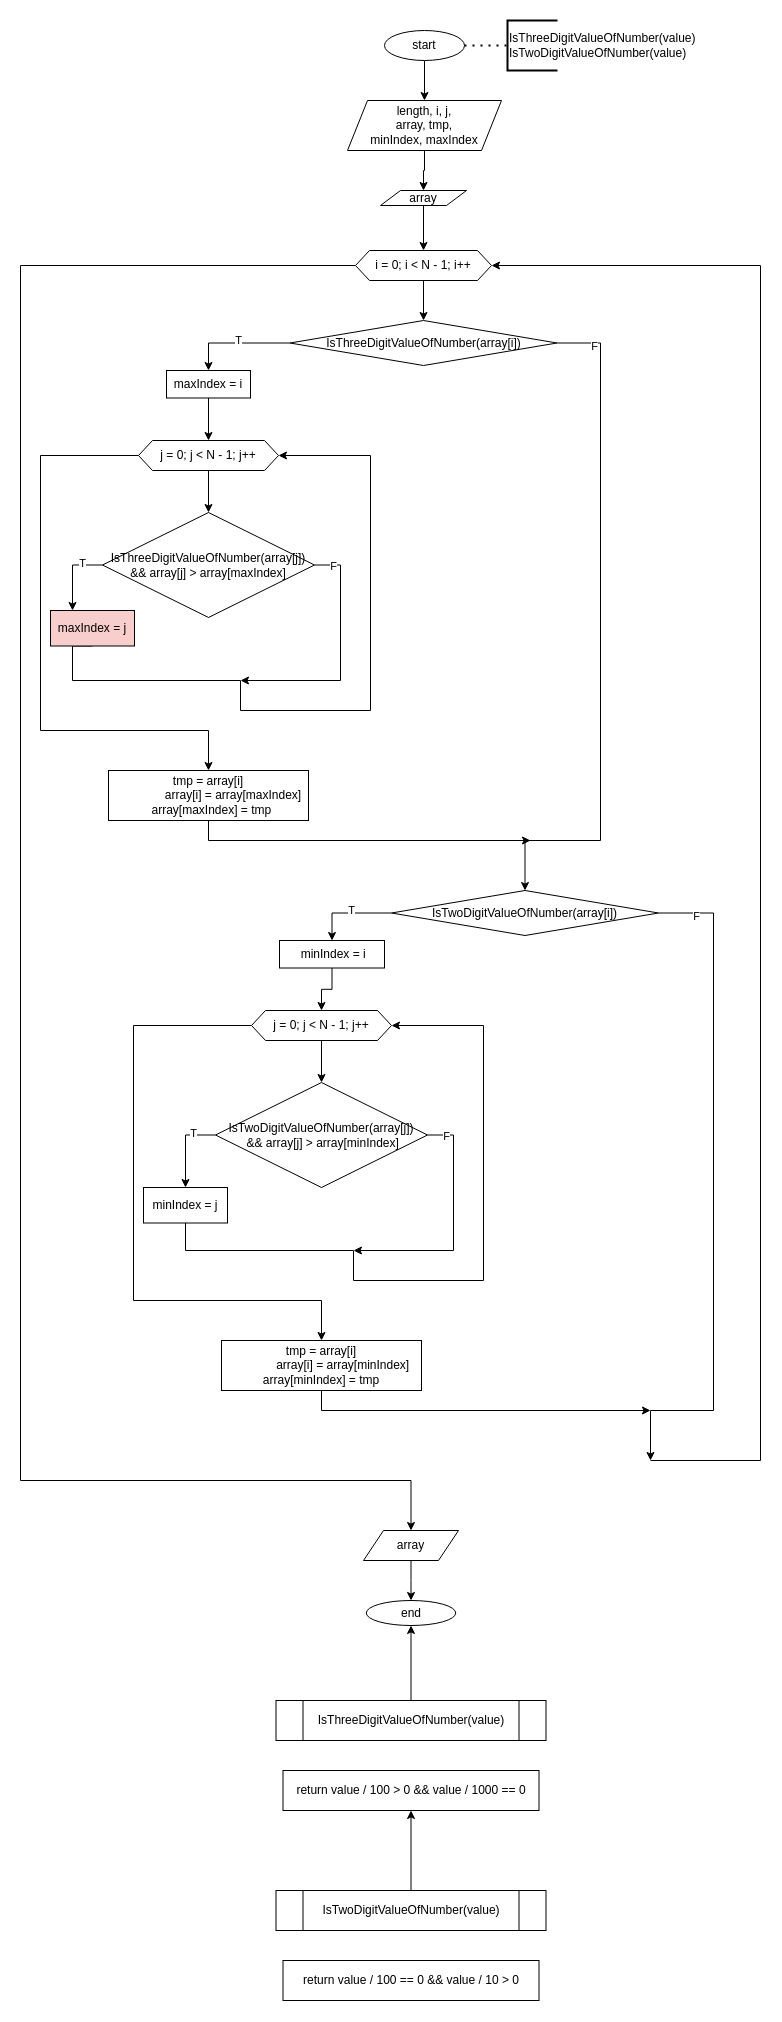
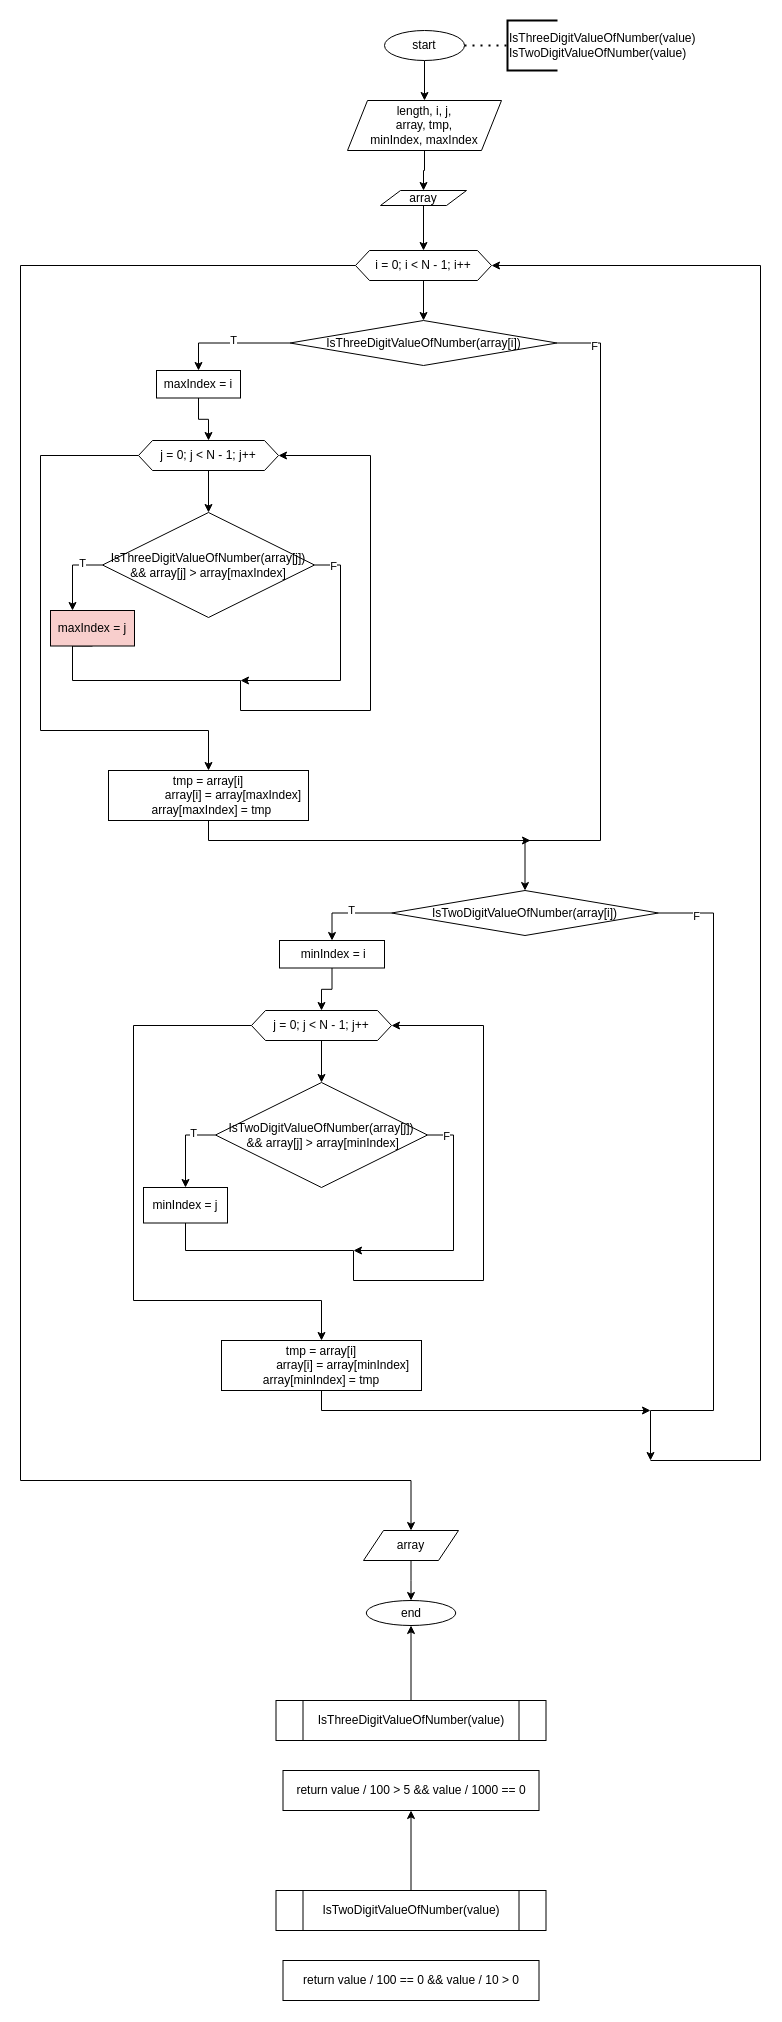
  <mxCell id="0" />
  <mxCell id="1" parent="0" />
  <mxCell id="2" value="" style="edgeStyle=orthogonalEdgeStyle;rounded=0;orthogonalLoop=1;jettySize=auto;html=1;" parent="1" source="3" target="5" edge="1"><mxGeometry relative="1" as="geometry" /></mxCell>
  <mxCell id="3" value="start" style="ellipse;whiteSpace=wrap;html=1;" parent="1" vertex="1"><mxGeometry x="384" y="30" width="80" height="30" as="geometry" /></mxCell>
  <mxCell id="4" value="" style="edgeStyle=orthogonalEdgeStyle;rounded=0;orthogonalLoop=1;jettySize=auto;html=1;" edge="1" parent="1" source="5" target="15"><mxGeometry relative="1" as="geometry" /></mxCell>
  <mxCell id="5" value="length, i, j,&lt;br&gt;array, tmp,&lt;br&gt;minIndex, maxIndex" style="shape=parallelogram;perimeter=parallelogramPerimeter;whiteSpace=wrap;html=1;fixedSize=1;" parent="1" vertex="1"><mxGeometry x="347" y="100" width="154" height="50" as="geometry" /></mxCell>
  <mxCell id="6" value="" style="edgeStyle=orthogonalEdgeStyle;rounded=0;orthogonalLoop=1;jettySize=auto;html=1;" edge="1" parent="1" source="8" target="20"><mxGeometry relative="1" as="geometry" /></mxCell>
  <mxCell id="7" style="edgeStyle=orthogonalEdgeStyle;rounded=0;orthogonalLoop=1;jettySize=auto;html=1;exitX=0;exitY=0.5;exitDx=0;exitDy=0;entryX=0.5;entryY=0;entryDx=0;entryDy=0;" edge="1" parent="1" source="8" target="53"><mxGeometry relative="1" as="geometry"><mxPoint x="420" y="1520" as="targetPoint" /><Array as="points"><mxPoint x="20" y="265" /><mxPoint x="20" y="1480" /><mxPoint x="411" y="1480" /><mxPoint x="411" y="1530" /></Array></mxGeometry></mxCell>
  <mxCell id="8" value="i = 0; i &amp;lt; N - 1; i++" style="shape=hexagon;perimeter=hexagonPerimeter2;whiteSpace=wrap;html=1;fixedSize=1;size=14;" parent="1" vertex="1"><mxGeometry x="355" y="250" width="136" height="30" as="geometry" /></mxCell>
  <mxCell id="9" value="" style="edgeStyle=orthogonalEdgeStyle;rounded=0;orthogonalLoop=1;jettySize=auto;html=1;" edge="1" parent="1" source="11" target="27"><mxGeometry relative="1" as="geometry" /></mxCell>
  <mxCell id="10" style="edgeStyle=orthogonalEdgeStyle;rounded=0;orthogonalLoop=1;jettySize=auto;html=1;exitX=0;exitY=0.5;exitDx=0;exitDy=0;entryX=0.5;entryY=0;entryDx=0;entryDy=0;" edge="1" parent="1" source="11" target="31"><mxGeometry relative="1" as="geometry"><mxPoint x="208" y="790" as="targetPoint" /><Array as="points"><mxPoint x="40" y="455" /><mxPoint x="40" y="730" /><mxPoint x="208" y="730" /></Array></mxGeometry></mxCell>
  <mxCell id="11" value="j = 0; j &amp;lt; N - 1; j++" style="shape=hexagon;perimeter=hexagonPerimeter2;whiteSpace=wrap;html=1;fixedSize=1;size=14;" parent="1" vertex="1"><mxGeometry x="138" y="440" width="140" height="30" as="geometry" /></mxCell>
  <mxCell id="12" value="" style="endArrow=none;dashed=1;html=1;dashPattern=1 3;strokeWidth=2;rounded=0;exitX=1;exitY=0.5;exitDx=0;exitDy=0;" edge="1" parent="1" source="3"><mxGeometry width="50" height="50" relative="1" as="geometry"><mxPoint x="470" y="170" as="sourcePoint" /><mxPoint x="510" y="45" as="targetPoint" /></mxGeometry></mxCell>
  <mxCell id="13" value="IsThreeDigitValueOfNumber(value)&lt;br&gt;IsTwoDigitValueOfNumber(value)" style="strokeWidth=2;html=1;shape=mxgraph.flowchart.annotation_1;align=left;pointerEvents=1;" vertex="1" parent="1"><mxGeometry x="507" y="20" width="50" height="50" as="geometry" /></mxCell>
  <mxCell id="14" value="" style="edgeStyle=orthogonalEdgeStyle;rounded=0;orthogonalLoop=1;jettySize=auto;html=1;" edge="1" parent="1" source="15" target="8"><mxGeometry relative="1" as="geometry" /></mxCell>
  <mxCell id="15" value="array" style="shape=parallelogram;perimeter=parallelogramPerimeter;whiteSpace=wrap;html=1;fixedSize=1;" vertex="1" parent="1"><mxGeometry x="380" y="190" width="86" height="15" as="geometry" /></mxCell>
  <mxCell id="16" value="" style="edgeStyle=orthogonalEdgeStyle;rounded=0;orthogonalLoop=1;jettySize=auto;html=1;" edge="1" parent="1" source="20" target="22"><mxGeometry relative="1" as="geometry" /></mxCell>
  <mxCell id="17" value="T" style="edgeLabel;html=1;align=center;verticalAlign=middle;resizable=0;points=[];" vertex="1" connectable="0" parent="16"><mxGeometry x="-0.05" y="-3" relative="1" as="geometry"><mxPoint as="offset" /></mxGeometry></mxCell>
  <mxCell id="18" style="edgeStyle=orthogonalEdgeStyle;rounded=0;orthogonalLoop=1;jettySize=auto;html=1;exitX=1;exitY=0.5;exitDx=0;exitDy=0;entryX=0.5;entryY=0;entryDx=0;entryDy=0;" edge="1" parent="1" source="20" target="39"><mxGeometry relative="1" as="geometry"><mxPoint x="530" y="890" as="targetPoint" /><Array as="points"><mxPoint x="600" y="343" /><mxPoint x="600" y="840" /><mxPoint x="525" y="840" /><mxPoint x="525" y="890" /></Array></mxGeometry></mxCell>
  <mxCell id="19" value="F" style="edgeLabel;html=1;align=center;verticalAlign=middle;resizable=0;points=[];" vertex="1" connectable="0" parent="18"><mxGeometry x="-0.889" y="-3" relative="1" as="geometry"><mxPoint as="offset" /></mxGeometry></mxCell>
  <mxCell id="20" value="IsThreeDigitValueOfNumber(array[i])" style="rhombus;whiteSpace=wrap;html=1;" vertex="1" parent="1"><mxGeometry x="289.5" y="320" width="267" height="45" as="geometry" /></mxCell>
  <mxCell id="21" value="" style="edgeStyle=orthogonalEdgeStyle;rounded=0;orthogonalLoop=1;jettySize=auto;html=1;" edge="1" parent="1" source="22" target="11"><mxGeometry relative="1" as="geometry" /></mxCell>
- <mxCell id="22" value="maxIndex = i" style="whiteSpace=wrap;html=1;" vertex="1" parent="1"><mxGeometry x="166" y="370" width="84" height="27.5" as="geometry" /></mxCell>
+ <mxCell id="22" value="maxIndex = i" style="whiteSpace=wrap;html=1;" vertex="1" parent="1"><mxGeometry x="156" y="370" width="84" height="27.5" as="geometry" /></mxCell>
  <mxCell id="23" value="" style="edgeStyle=orthogonalEdgeStyle;rounded=0;orthogonalLoop=1;jettySize=auto;html=1;exitX=0;exitY=0.5;exitDx=0;exitDy=0;" edge="1" parent="1" source="27" target="29"><mxGeometry relative="1" as="geometry"><Array as="points"><mxPoint x="72" y="565" /></Array></mxGeometry></mxCell>
  <mxCell id="24" value="T" style="edgeLabel;html=1;align=center;verticalAlign=middle;resizable=0;points=[];" vertex="1" connectable="0" parent="23"><mxGeometry x="-0.449" y="-2" relative="1" as="geometry"><mxPoint as="offset" /></mxGeometry></mxCell>
  <mxCell id="25" style="edgeStyle=orthogonalEdgeStyle;rounded=0;orthogonalLoop=1;jettySize=auto;html=1;exitX=1;exitY=0.5;exitDx=0;exitDy=0;" edge="1" parent="1" source="27"><mxGeometry relative="1" as="geometry"><mxPoint x="240" y="680" as="targetPoint" /><Array as="points"><mxPoint x="340" y="565" /><mxPoint x="340" y="680" /></Array></mxGeometry></mxCell>
  <mxCell id="26" value="F" style="edgeLabel;html=1;align=center;verticalAlign=middle;resizable=0;points=[];" vertex="1" connectable="0" parent="25"><mxGeometry x="-0.851" y="-1" relative="1" as="geometry"><mxPoint as="offset" /></mxGeometry></mxCell>
  <mxCell id="27" value="IsThreeDigitValueOfNumber(array[j]) &amp;amp;&amp;amp; array[j] &amp;gt; array[maxIndex]" style="rhombus;whiteSpace=wrap;html=1;" vertex="1" parent="1"><mxGeometry x="102" y="512" width="212" height="105" as="geometry" /></mxCell>
  <mxCell id="28" style="edgeStyle=orthogonalEdgeStyle;rounded=0;orthogonalLoop=1;jettySize=auto;html=1;exitX=0.5;exitY=1;exitDx=0;exitDy=0;entryX=1;entryY=0.5;entryDx=0;entryDy=0;" edge="1" parent="1" source="29" target="11"><mxGeometry relative="1" as="geometry"><mxPoint x="210" y="680" as="targetPoint" /><Array as="points"><mxPoint x="72" y="680" /><mxPoint x="240" y="680" /><mxPoint x="240" y="710" /><mxPoint x="370" y="710" /><mxPoint x="370" y="455" /></Array></mxGeometry></mxCell>
  <mxCell id="29" value="maxIndex = j" style="whiteSpace=wrap;html=1;fillColor=#f8cecc;" vertex="1" parent="1"><mxGeometry x="50" y="610" width="84" height="35.5" as="geometry" /></mxCell>
  <mxCell id="30" style="edgeStyle=orthogonalEdgeStyle;rounded=0;orthogonalLoop=1;jettySize=auto;html=1;exitX=0.5;exitY=1;exitDx=0;exitDy=0;" edge="1" parent="1" source="31"><mxGeometry relative="1" as="geometry"><mxPoint x="530" y="840" as="targetPoint" /><Array as="points"><mxPoint x="208" y="840" /></Array></mxGeometry></mxCell>
  <mxCell id="31" value="&lt;div&gt;tmp = array[i]&lt;/div&gt;&lt;div&gt;&amp;nbsp; &amp;nbsp; &amp;nbsp; &amp;nbsp; &amp;nbsp; &amp;nbsp; &amp;nbsp; &amp;nbsp; array[i] = array[maxIndex]&lt;span&gt;&amp;nbsp; &amp;nbsp; array[maxIndex] = tmp&lt;/span&gt;&lt;/div&gt;" style="rounded=0;whiteSpace=wrap;html=1;" vertex="1" parent="1"><mxGeometry x="108" y="770" width="200" height="50" as="geometry" /></mxCell>
  <mxCell id="32" value="" style="edgeStyle=orthogonalEdgeStyle;rounded=0;orthogonalLoop=1;jettySize=auto;html=1;" edge="1" parent="1" source="34" target="46"><mxGeometry relative="1" as="geometry" /></mxCell>
  <mxCell id="33" style="edgeStyle=orthogonalEdgeStyle;rounded=0;orthogonalLoop=1;jettySize=auto;html=1;exitX=0;exitY=0.5;exitDx=0;exitDy=0;entryX=0.5;entryY=0;entryDx=0;entryDy=0;" edge="1" parent="1" source="34" target="50"><mxGeometry relative="1" as="geometry"><mxPoint x="321" y="1360" as="targetPoint" /><Array as="points"><mxPoint x="133" y="1025" /><mxPoint x="133" y="1300" /><mxPoint x="321" y="1300" /></Array></mxGeometry></mxCell>
  <mxCell id="34" value="j = 0; j &amp;lt; N - 1; j++" style="shape=hexagon;perimeter=hexagonPerimeter2;whiteSpace=wrap;html=1;fixedSize=1;size=14;" vertex="1" parent="1"><mxGeometry x="251" y="1010" width="140" height="30" as="geometry" /></mxCell>
  <mxCell id="35" value="" style="edgeStyle=orthogonalEdgeStyle;rounded=0;orthogonalLoop=1;jettySize=auto;html=1;" edge="1" parent="1" source="39" target="41"><mxGeometry relative="1" as="geometry" /></mxCell>
  <mxCell id="36" value="T" style="edgeLabel;html=1;align=center;verticalAlign=middle;resizable=0;points=[];" vertex="1" connectable="0" parent="35"><mxGeometry x="-0.05" y="-3" relative="1" as="geometry"><mxPoint as="offset" /></mxGeometry></mxCell>
  <mxCell id="37" style="edgeStyle=orthogonalEdgeStyle;rounded=0;orthogonalLoop=1;jettySize=auto;html=1;exitX=1;exitY=0.5;exitDx=0;exitDy=0;" edge="1" parent="1" source="39"><mxGeometry relative="1" as="geometry"><mxPoint x="650" y="1460" as="targetPoint" /><Array as="points"><mxPoint x="713" y="913" /><mxPoint x="713" y="1410" /><mxPoint x="650" y="1410" /><mxPoint x="650" y="1460" /></Array></mxGeometry></mxCell>
  <mxCell id="38" value="F" style="edgeLabel;html=1;align=center;verticalAlign=middle;resizable=0;points=[];" vertex="1" connectable="0" parent="37"><mxGeometry x="-0.889" y="-3" relative="1" as="geometry"><mxPoint as="offset" /></mxGeometry></mxCell>
  <mxCell id="39" value="IsTwoDigitValueOfNumber(array[i])" style="rhombus;whiteSpace=wrap;html=1;" vertex="1" parent="1"><mxGeometry x="391" y="890" width="267" height="45" as="geometry" /></mxCell>
  <mxCell id="40" value="" style="edgeStyle=orthogonalEdgeStyle;rounded=0;orthogonalLoop=1;jettySize=auto;html=1;" edge="1" parent="1" source="41" target="34"><mxGeometry relative="1" as="geometry" /></mxCell>
  <mxCell id="41" value="&amp;nbsp;minIndex = i" style="whiteSpace=wrap;html=1;" vertex="1" parent="1"><mxGeometry x="279" y="940" width="105" height="27.5" as="geometry" /></mxCell>
  <mxCell id="42" value="" style="edgeStyle=orthogonalEdgeStyle;rounded=0;orthogonalLoop=1;jettySize=auto;html=1;exitX=0;exitY=0.5;exitDx=0;exitDy=0;" edge="1" parent="1" source="46" target="48"><mxGeometry relative="1" as="geometry"><Array as="points"><mxPoint x="185" y="1135" /></Array></mxGeometry></mxCell>
  <mxCell id="43" value="T" style="edgeLabel;html=1;align=center;verticalAlign=middle;resizable=0;points=[];" vertex="1" connectable="0" parent="42"><mxGeometry x="-0.449" y="-2" relative="1" as="geometry"><mxPoint as="offset" /></mxGeometry></mxCell>
  <mxCell id="44" style="edgeStyle=orthogonalEdgeStyle;rounded=0;orthogonalLoop=1;jettySize=auto;html=1;exitX=1;exitY=0.5;exitDx=0;exitDy=0;" edge="1" parent="1" source="46"><mxGeometry relative="1" as="geometry"><mxPoint x="353" y="1250" as="targetPoint" /><Array as="points"><mxPoint x="453" y="1135" /><mxPoint x="453" y="1250" /></Array></mxGeometry></mxCell>
  <mxCell id="45" value="F" style="edgeLabel;html=1;align=center;verticalAlign=middle;resizable=0;points=[];" vertex="1" connectable="0" parent="44"><mxGeometry x="-0.851" y="-1" relative="1" as="geometry"><mxPoint as="offset" /></mxGeometry></mxCell>
  <mxCell id="46" value="IsTwoDigitValueOfNumber(array[j])&lt;br&gt;&amp;nbsp;&amp;amp;&amp;amp; array[j] &amp;gt; array[minIndex]" style="rhombus;whiteSpace=wrap;html=1;" vertex="1" parent="1"><mxGeometry x="215" y="1082" width="212" height="105" as="geometry" /></mxCell>
  <mxCell id="47" style="edgeStyle=orthogonalEdgeStyle;rounded=0;orthogonalLoop=1;jettySize=auto;html=1;exitX=0.5;exitY=1;exitDx=0;exitDy=0;entryX=1;entryY=0.5;entryDx=0;entryDy=0;" edge="1" parent="1" source="48" target="34"><mxGeometry relative="1" as="geometry"><mxPoint x="323" y="1250" as="targetPoint" /><Array as="points"><mxPoint x="185" y="1250" /><mxPoint x="353" y="1250" /><mxPoint x="353" y="1280" /><mxPoint x="483" y="1280" /><mxPoint x="483" y="1025" /></Array></mxGeometry></mxCell>
  <mxCell id="48" value="minIndex = j" style="whiteSpace=wrap;html=1;" vertex="1" parent="1"><mxGeometry x="143" y="1187" width="84" height="35.5" as="geometry" /></mxCell>
  <mxCell id="49" style="edgeStyle=orthogonalEdgeStyle;rounded=0;orthogonalLoop=1;jettySize=auto;html=1;exitX=0.5;exitY=1;exitDx=0;exitDy=0;" edge="1" parent="1" source="50"><mxGeometry relative="1" as="geometry"><mxPoint x="650" y="1410" as="targetPoint" /><Array as="points"><mxPoint x="321" y="1410" /></Array></mxGeometry></mxCell>
  <mxCell id="50" value="&lt;div&gt;tmp = array[i]&lt;/div&gt;&lt;div&gt;&amp;nbsp; &amp;nbsp; &amp;nbsp; &amp;nbsp; &amp;nbsp; &amp;nbsp; &amp;nbsp; &amp;nbsp; array[i] = array[minIndex]&lt;span&gt;&amp;nbsp; &amp;nbsp; array[minIndex] = tmp&lt;/span&gt;&lt;/div&gt;" style="rounded=0;whiteSpace=wrap;html=1;" vertex="1" parent="1"><mxGeometry x="221" y="1340" width="200" height="50" as="geometry" /></mxCell>
  <mxCell id="51" value="" style="endArrow=classic;html=1;rounded=0;entryX=1;entryY=0.5;entryDx=0;entryDy=0;" edge="1" parent="1" target="8"><mxGeometry width="50" height="50" relative="1" as="geometry"><mxPoint x="650" y="1460" as="sourcePoint" /><mxPoint x="730" y="260" as="targetPoint" /><Array as="points"><mxPoint x="760" y="1460" /><mxPoint x="760" y="265" /></Array></mxGeometry></mxCell>
  <mxCell id="52" value="" style="edgeStyle=orthogonalEdgeStyle;rounded=0;orthogonalLoop=1;jettySize=auto;html=1;" edge="1" parent="1" source="53" target="54"><mxGeometry relative="1" as="geometry" /></mxCell>
  <mxCell id="53" value="array" style="shape=parallelogram;perimeter=parallelogramPerimeter;whiteSpace=wrap;html=1;fixedSize=1;" vertex="1" parent="1"><mxGeometry x="363" y="1530" width="95" height="30" as="geometry" /></mxCell>
  <mxCell id="54" value="end" style="ellipse;whiteSpace=wrap;html=1;" vertex="1" parent="1"><mxGeometry x="365.75" y="1600" width="89.5" height="25" as="geometry" /></mxCell>
  <mxCell id="55" value="" style="edgeStyle=orthogonalEdgeStyle;rounded=0;orthogonalLoop=1;jettySize=auto;html=1;" edge="1" parent="1" source="56" target="54"><mxGeometry relative="1" as="geometry" /></mxCell>
  <mxCell id="56" value="IsThreeDigitValueOfNumber(value)" style="shape=process;whiteSpace=wrap;html=1;backgroundOutline=1;" vertex="1" parent="1"><mxGeometry x="275.5" y="1700" width="270" height="40" as="geometry" /></mxCell>
- <mxCell id="57" value="return value / 100 &amp;gt; 0 &amp;amp;&amp;amp; value / 1000 == 0" style="whiteSpace=wrap;html=1;" vertex="1" parent="1"><mxGeometry x="282.5" y="1770" width="256" height="40" as="geometry" /></mxCell>
+ <mxCell id="57" value="return value / 100 &amp;gt; 5 &amp;amp;&amp;amp; value / 1000 == 0" style="whiteSpace=wrap;html=1;" vertex="1" parent="1"><mxGeometry x="282.5" y="1770" width="256" height="40" as="geometry" /></mxCell>
  <mxCell id="58" value="" style="edgeStyle=orthogonalEdgeStyle;rounded=0;orthogonalLoop=1;jettySize=auto;html=1;" edge="1" parent="1" source="59" target="57"><mxGeometry relative="1" as="geometry" /></mxCell>
  <mxCell id="59" value="IsTwoDigitValueOfNumber(value)" style="shape=process;whiteSpace=wrap;html=1;backgroundOutline=1;" vertex="1" parent="1"><mxGeometry x="275.5" y="1890" width="270" height="40" as="geometry" /></mxCell>
  <mxCell id="60" value="return value / 100 == 0 &amp;amp;&amp;amp; value / 10 &amp;gt; 0" style="whiteSpace=wrap;html=1;" vertex="1" parent="1"><mxGeometry x="282.5" y="1960" width="256" height="40" as="geometry" /></mxCell>
